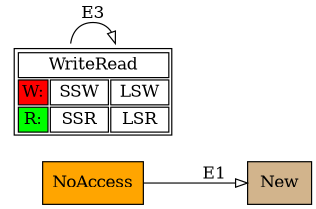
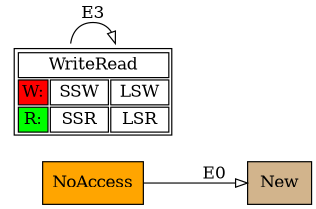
  digraph {
    rankdir=LR
    node [shape=rectangle style=filled]
    edge [arrowhead=onormal]
    n1 [fillcolor=orange label=NoAccess]
    n2 [fillcolor=tan label=New]
    n3 [label=<<TABLE BGCOLOR="white"> <tr>          <td colspan="3">WriteRead</td>        </tr> <tr>          <td bgcolor="red">W:</td>         <td> SSW </td>         <td> LSW </td>       </tr> <tr>          <td bgcolor="green">R:</td>         <td> SSR </td>         <td> LSR </td>       </tr> </TABLE>> shape=plaintext style=""]
-   n1 -> n2 [label=E1]
+   n1 -> n2 [label=E0]
    n3 -> n3 [label=E3]
  }
